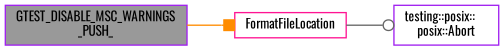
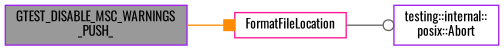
  digraph {
    fontname=Oswald
    rankdir=LR
    node [color=purple fillcolor=white fontname=Oswald fontsize=10 shape=box style=filled]
    edge [fontname=Oswald fontsize=10 labelfontname=Helvetica labelfontsize=10 style=solid]
    n1 [fillcolor=grey60 fontcolor=black height=0.2 label="GTEST_DISABLE_MSC_WARNINGS\l_PUSH_" width=0.4]
    n2 [color=deeppink height=0.2 label=FormatFileLocation width=0.4]
-   n3 [height=0.2 label="testing::posix::\lposix::Abort" width=0.4]
+   n3 [height=0.2 label="testing::internal::\lposix::Abort" width=0.4]
    n1 -> n2 [arrowhead=box color=darkorange]
    n2 -> n3 [arrowhead=odot color=gray40]
  }
